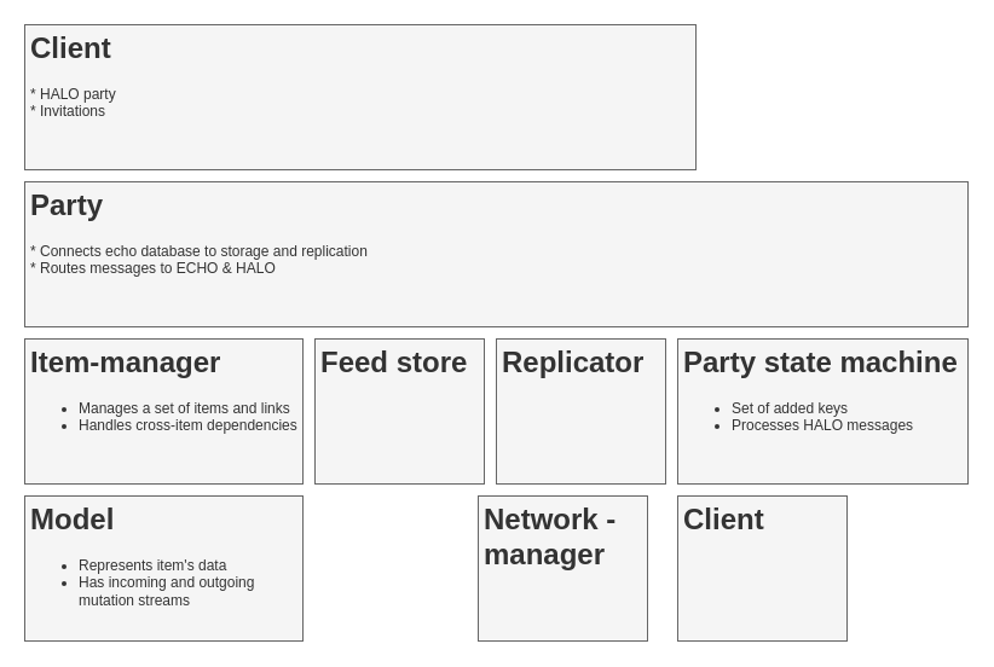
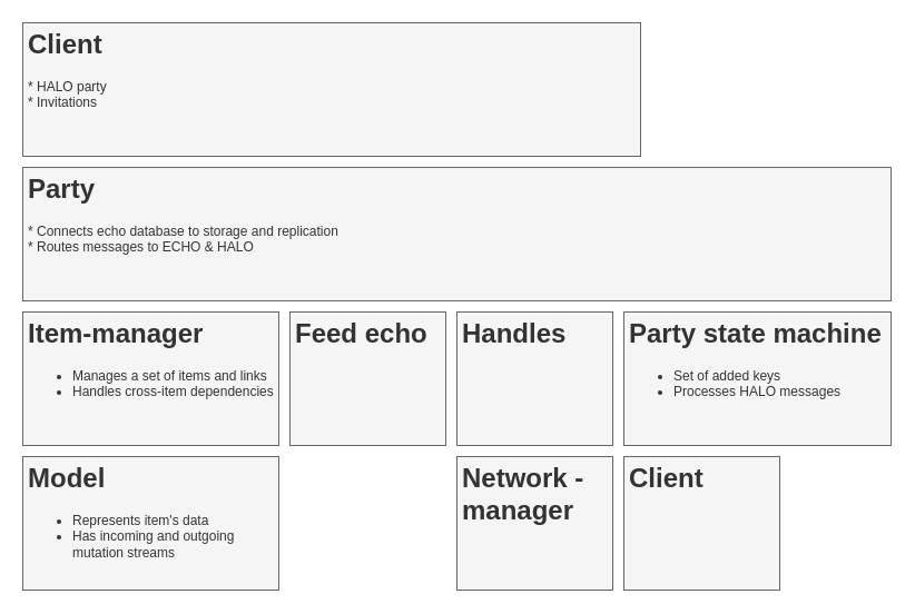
  <mxCell id="0" />
  <mxCell id="1" parent="0" />
  <mxCell id="2" value="&lt;h1&gt;Model&lt;/h1&gt;&lt;div&gt;&lt;ul&gt;&lt;li&gt;Represents item's data&lt;/li&gt;&lt;li&gt;Has incoming and outgoing mutation streams&lt;/li&gt;&lt;/ul&gt;&lt;/div&gt;" style="text;html=1;spacing=5;spacingTop=-20;whiteSpace=wrap;overflow=hidden;rounded=0;align=left;verticalAlign=top;fillColor=#f5f5f5;strokeColor=#666666;fontColor=#333333;" vertex="1" parent="1"><mxGeometry x="20" y="410" width="230" height="120" as="geometry" /></mxCell>
  <mxCell id="3" value="&lt;h1&gt;Item-manager&lt;/h1&gt;&lt;div&gt;&lt;ul&gt;&lt;li&gt;Manages a set of items and links&lt;/li&gt;&lt;li&gt;Handles cross-item dependencies&lt;/li&gt;&lt;/ul&gt;&lt;/div&gt;" style="text;html=1;spacing=5;spacingTop=-20;whiteSpace=wrap;overflow=hidden;rounded=0;align=left;verticalAlign=top;fillColor=#f5f5f5;strokeColor=#666666;fontColor=#333333;" vertex="1" parent="1"><mxGeometry x="20" y="280" width="230" height="120" as="geometry" /></mxCell>
- <mxCell id="4" value="&lt;h1&gt;Replicator&lt;/h1&gt;" style="text;html=1;spacing=5;spacingTop=-20;whiteSpace=wrap;overflow=hidden;rounded=0;align=left;verticalAlign=top;fillColor=#f5f5f5;strokeColor=#666666;fontColor=#333333;" vertex="1" parent="1"><mxGeometry x="410" y="280" width="140" height="120" as="geometry" /></mxCell>
+ <mxCell id="4" value="&lt;h1&gt;Handles&lt;/h1&gt;" style="text;html=1;spacing=5;spacingTop=-20;whiteSpace=wrap;overflow=hidden;rounded=0;align=left;verticalAlign=top;fillColor=#f5f5f5;strokeColor=#666666;fontColor=#333333;" vertex="1" parent="1"><mxGeometry x="410" y="280" width="140" height="120" as="geometry" /></mxCell>
  <mxCell id="5" value="&lt;h1&gt;Party state machine&lt;/h1&gt;&lt;div&gt;&lt;ul&gt;&lt;li&gt;Set of added keys&lt;/li&gt;&lt;li&gt;Processes HALO messages&lt;/li&gt;&lt;/ul&gt;&lt;/div&gt;" style="text;html=1;spacing=5;spacingTop=-20;whiteSpace=wrap;overflow=hidden;rounded=0;align=left;verticalAlign=top;fillColor=#f5f5f5;strokeColor=#666666;fontColor=#333333;" vertex="1" parent="1"><mxGeometry x="560" y="280" width="240" height="120" as="geometry" /></mxCell>
  <mxCell id="6" value="&lt;h1&gt;Client&lt;/h1&gt;" style="text;html=1;spacing=5;spacingTop=-20;whiteSpace=wrap;overflow=hidden;rounded=0;align=left;verticalAlign=top;fillColor=#f5f5f5;strokeColor=#666666;fontColor=#333333;" vertex="1" parent="1"><mxGeometry x="560" y="410" width="140" height="120" as="geometry" /></mxCell>
  <mxCell id="7" value="&lt;h1&gt;Party&lt;/h1&gt;&lt;div&gt;* Connects echo database to storage and replication&lt;/div&gt;&lt;div&gt;* Routes messages to ECHO &amp;amp; HALO&lt;/div&gt;&lt;div&gt;&lt;br&gt;&lt;/div&gt;" style="text;html=1;spacing=5;spacingTop=-20;whiteSpace=wrap;overflow=hidden;rounded=0;align=left;verticalAlign=top;fillColor=#f5f5f5;strokeColor=#666666;fontColor=#333333;" vertex="1" parent="1"><mxGeometry x="20" y="150" width="780" height="120" as="geometry" /></mxCell>
  <mxCell id="8" value="&lt;h1&gt;Client&lt;/h1&gt;&lt;div&gt;* HALO party&lt;/div&gt;&lt;div&gt;* Invitations&lt;/div&gt;&lt;div&gt;&lt;br&gt;&lt;/div&gt;" style="text;html=1;spacing=5;spacingTop=-20;whiteSpace=wrap;overflow=hidden;rounded=0;align=left;verticalAlign=top;fillColor=#f5f5f5;strokeColor=#666666;fontColor=#333333;" vertex="1" parent="1"><mxGeometry x="20" y="20" width="555" height="120" as="geometry" /></mxCell>
- <mxCell id="9" value="&lt;h1&gt;Feed store&lt;/h1&gt;" style="text;html=1;spacing=5;spacingTop=-20;whiteSpace=wrap;overflow=hidden;rounded=0;align=left;verticalAlign=top;fillColor=#f5f5f5;strokeColor=#666666;fontColor=#333333;" vertex="1" parent="1"><mxGeometry x="260" y="280" width="140" height="120" as="geometry" /></mxCell>
- <mxCell id="10" value="&lt;h1&gt;Network - manager&lt;/h1&gt;" style="text;html=1;spacing=5;spacingTop=-20;whiteSpace=wrap;overflow=hidden;rounded=0;align=left;verticalAlign=top;fillColor=#f5f5f5;strokeColor=#666666;fontColor=#333333;" vertex="1" parent="1"><mxGeometry x="395" y="410" width="140" height="120" as="geometry" /></mxCell>
+ <mxCell id="9" value="&lt;h1&gt;Feed echo&lt;/h1&gt;" style="text;html=1;spacing=5;spacingTop=-20;whiteSpace=wrap;overflow=hidden;rounded=0;align=left;verticalAlign=top;fillColor=#f5f5f5;strokeColor=#666666;fontColor=#333333;" vertex="1" parent="1"><mxGeometry x="260" y="280" width="140" height="120" as="geometry" /></mxCell>
+ <mxCell id="10" value="&lt;h1&gt;Network - manager&lt;/h1&gt;" style="text;html=1;spacing=5;spacingTop=-20;whiteSpace=wrap;overflow=hidden;rounded=0;align=left;verticalAlign=top;fillColor=#f5f5f5;strokeColor=#666666;fontColor=#333333;" vertex="1" parent="1"><mxGeometry x="410" y="410" width="140" height="120" as="geometry" /></mxCell>
